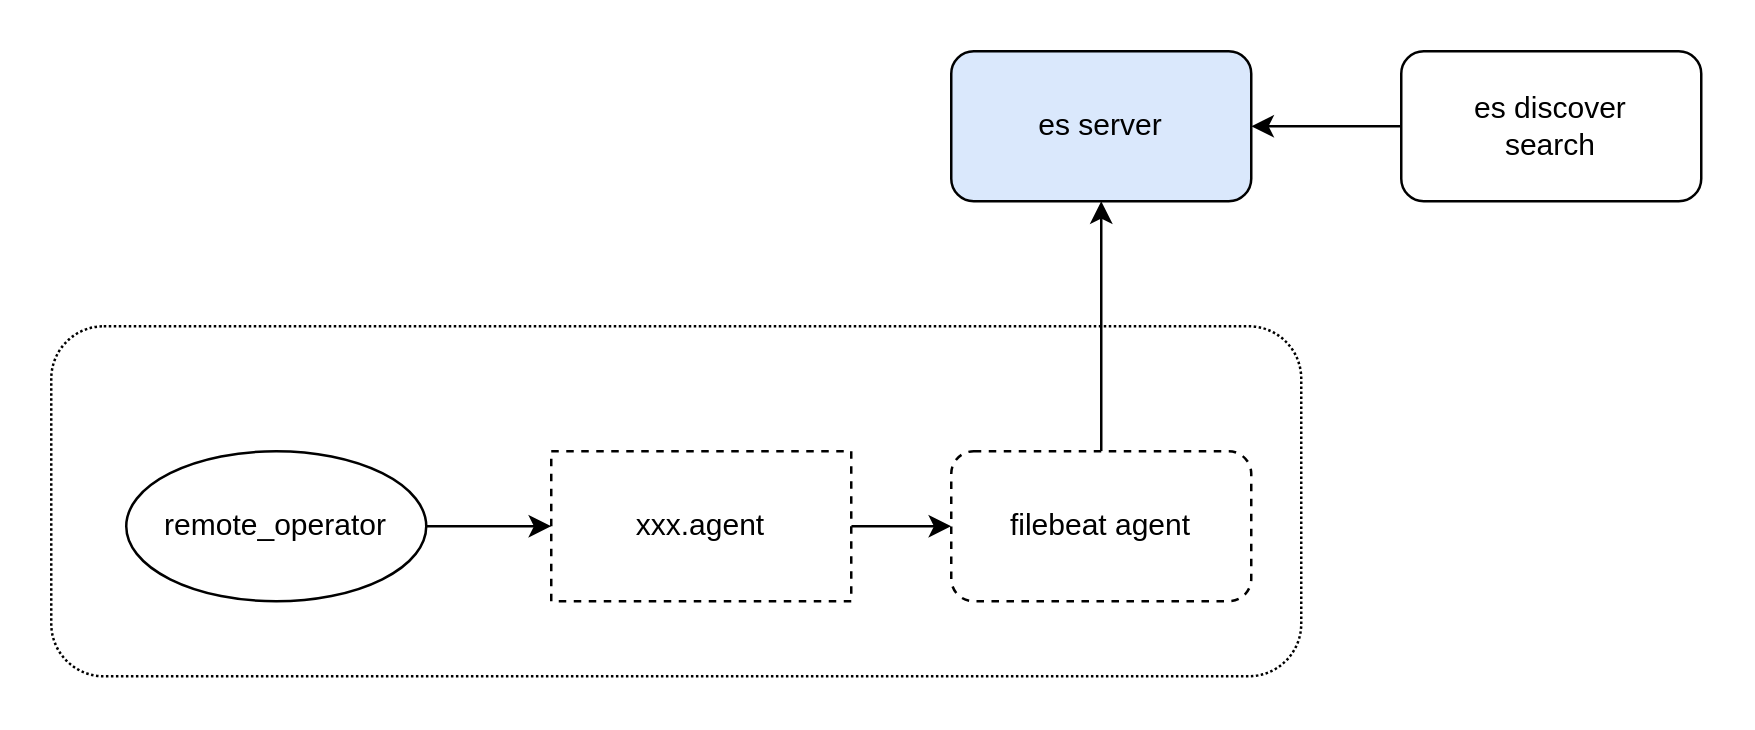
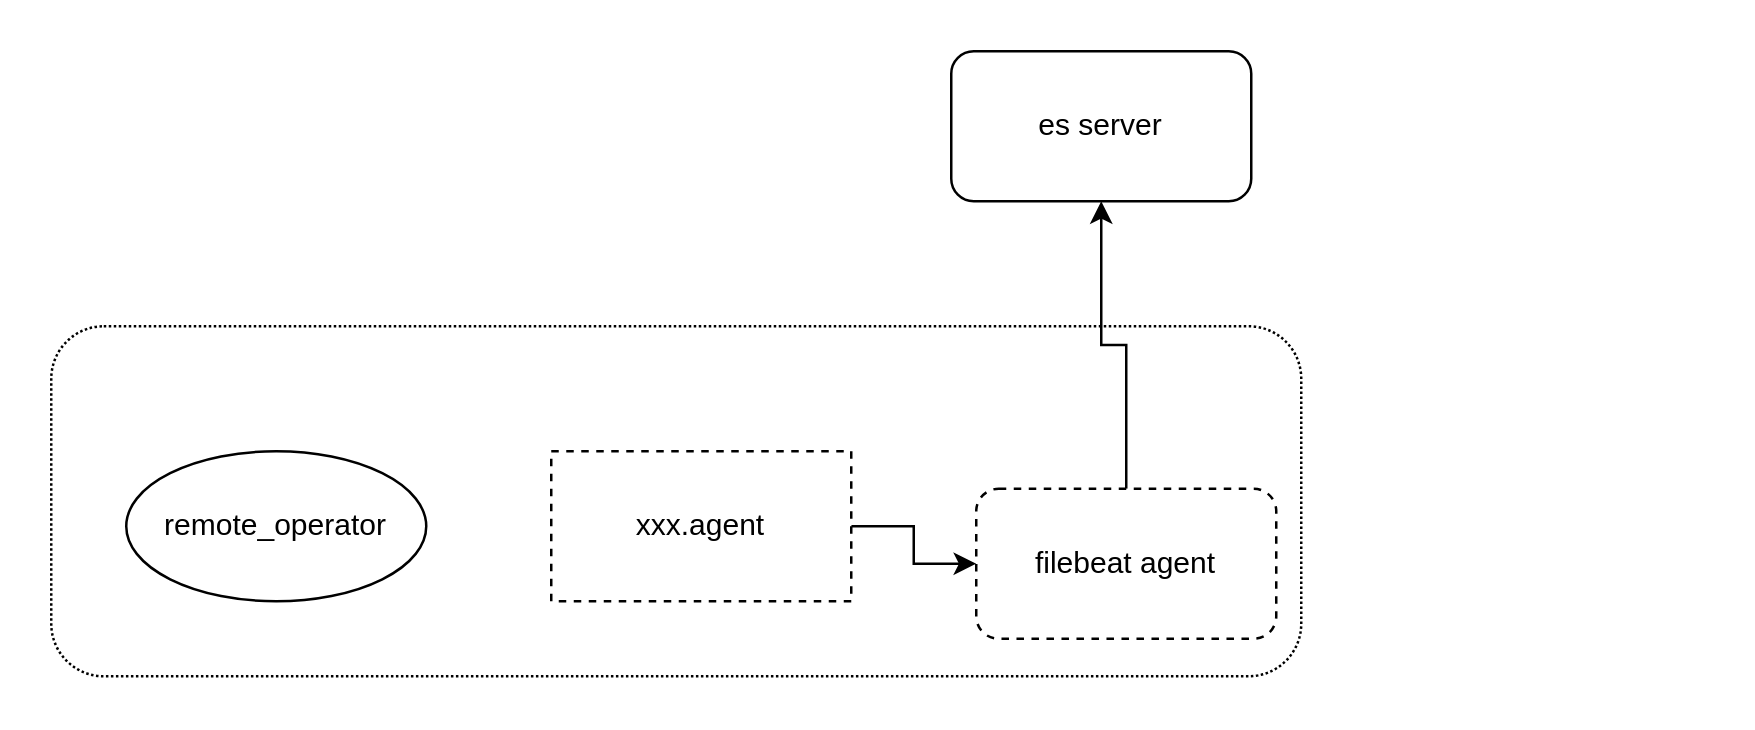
  <mxCell id="0" />
  <mxCell id="1" parent="0" />
  <mxCell id="2" value="" style="rounded=1;whiteSpace=wrap;html=1;dashed=1;dashPattern=1 1;" vertex="1" parent="1"><mxGeometry x="20" y="130" width="500" height="140" as="geometry" /></mxCell>
- <mxCell id="3" value="" style="edgeStyle=orthogonalEdgeStyle;rounded=0;orthogonalLoop=1;jettySize=auto;html=1;" edge="1" parent="1" source="4" target="6"><mxGeometry relative="1" as="geometry" /></mxCell>
  <mxCell id="4" value="remote_operator" style="ellipse;whiteSpace=wrap;html=1;" vertex="1" parent="1"><mxGeometry x="50" y="180" width="120" height="60" as="geometry" /></mxCell>
  <mxCell id="5" value="" style="edgeStyle=orthogonalEdgeStyle;rounded=0;orthogonalLoop=1;jettySize=auto;html=1;" edge="1" parent="1" source="6" target="8"><mxGeometry relative="1" as="geometry" /></mxCell>
  <mxCell id="6" value="xxx.agent" style="rounded=0;whiteSpace=wrap;html=1;dashed=1;" vertex="1" parent="1"><mxGeometry x="220" y="180" width="120" height="60" as="geometry" /></mxCell>
  <mxCell id="7" value="" style="edgeStyle=orthogonalEdgeStyle;rounded=0;orthogonalLoop=1;jettySize=auto;html=1;" edge="1" parent="1" source="8" target="9"><mxGeometry relative="1" as="geometry" /></mxCell>
- <mxCell id="8" value="filebeat agent" style="rounded=1;whiteSpace=wrap;html=1;dashed=1;" vertex="1" parent="1"><mxGeometry x="380" y="180" width="120" height="60" as="geometry" /></mxCell>
- <mxCell id="9" value="es server" style="rounded=1;whiteSpace=wrap;html=1;fillColor=#dae8fc;" vertex="1" parent="1"><mxGeometry x="380" y="20" width="120" height="60" as="geometry" /></mxCell>
- <mxCell id="10" value="" style="edgeStyle=orthogonalEdgeStyle;rounded=0;orthogonalLoop=1;jettySize=auto;html=1;" edge="1" parent="1" source="11" target="9"><mxGeometry relative="1" as="geometry" /></mxCell>
- <mxCell id="11" value="es discover&lt;br&gt;search" style="rounded=1;whiteSpace=wrap;html=1;" vertex="1" parent="1"><mxGeometry x="560" y="20" width="120" height="60" as="geometry" /></mxCell>
+ <mxCell id="8" value="filebeat agent" style="rounded=1;whiteSpace=wrap;html=1;dashed=1;" vertex="1" parent="1"><mxGeometry x="390" y="195" width="120" height="60" as="geometry" /></mxCell>
+ <mxCell id="9" value="es server" style="rounded=1;whiteSpace=wrap;html=1;" vertex="1" parent="1"><mxGeometry x="380" y="20" width="120" height="60" as="geometry" /></mxCell>
